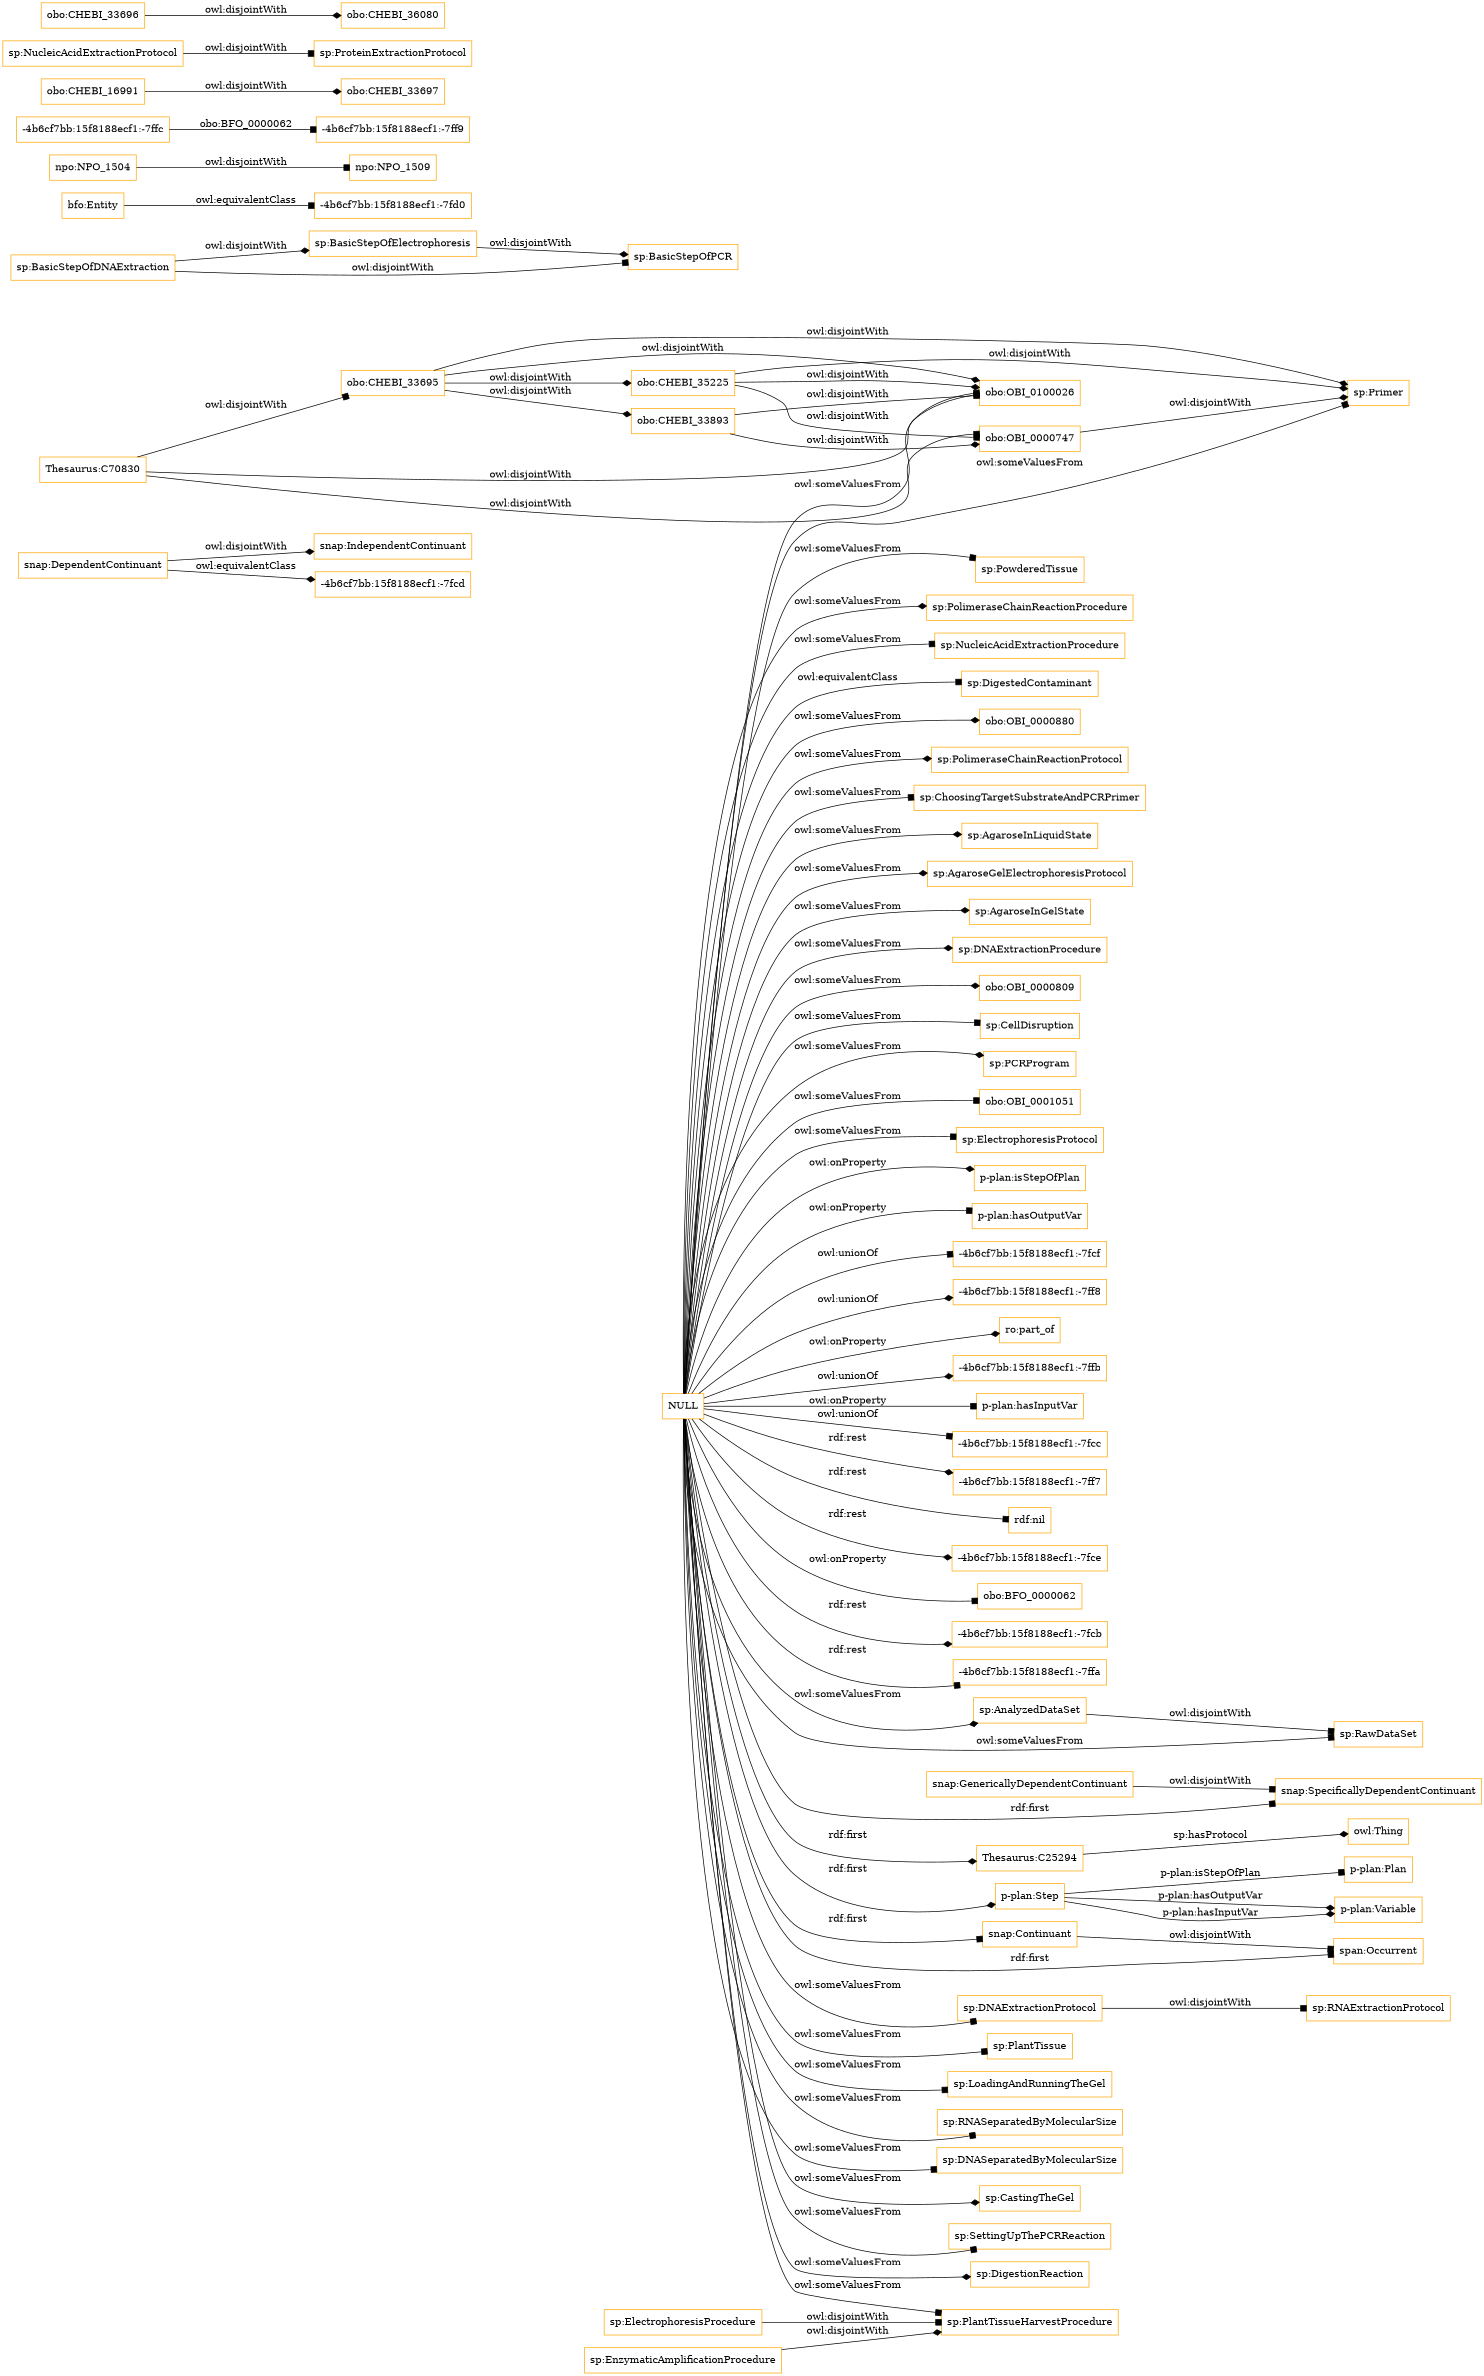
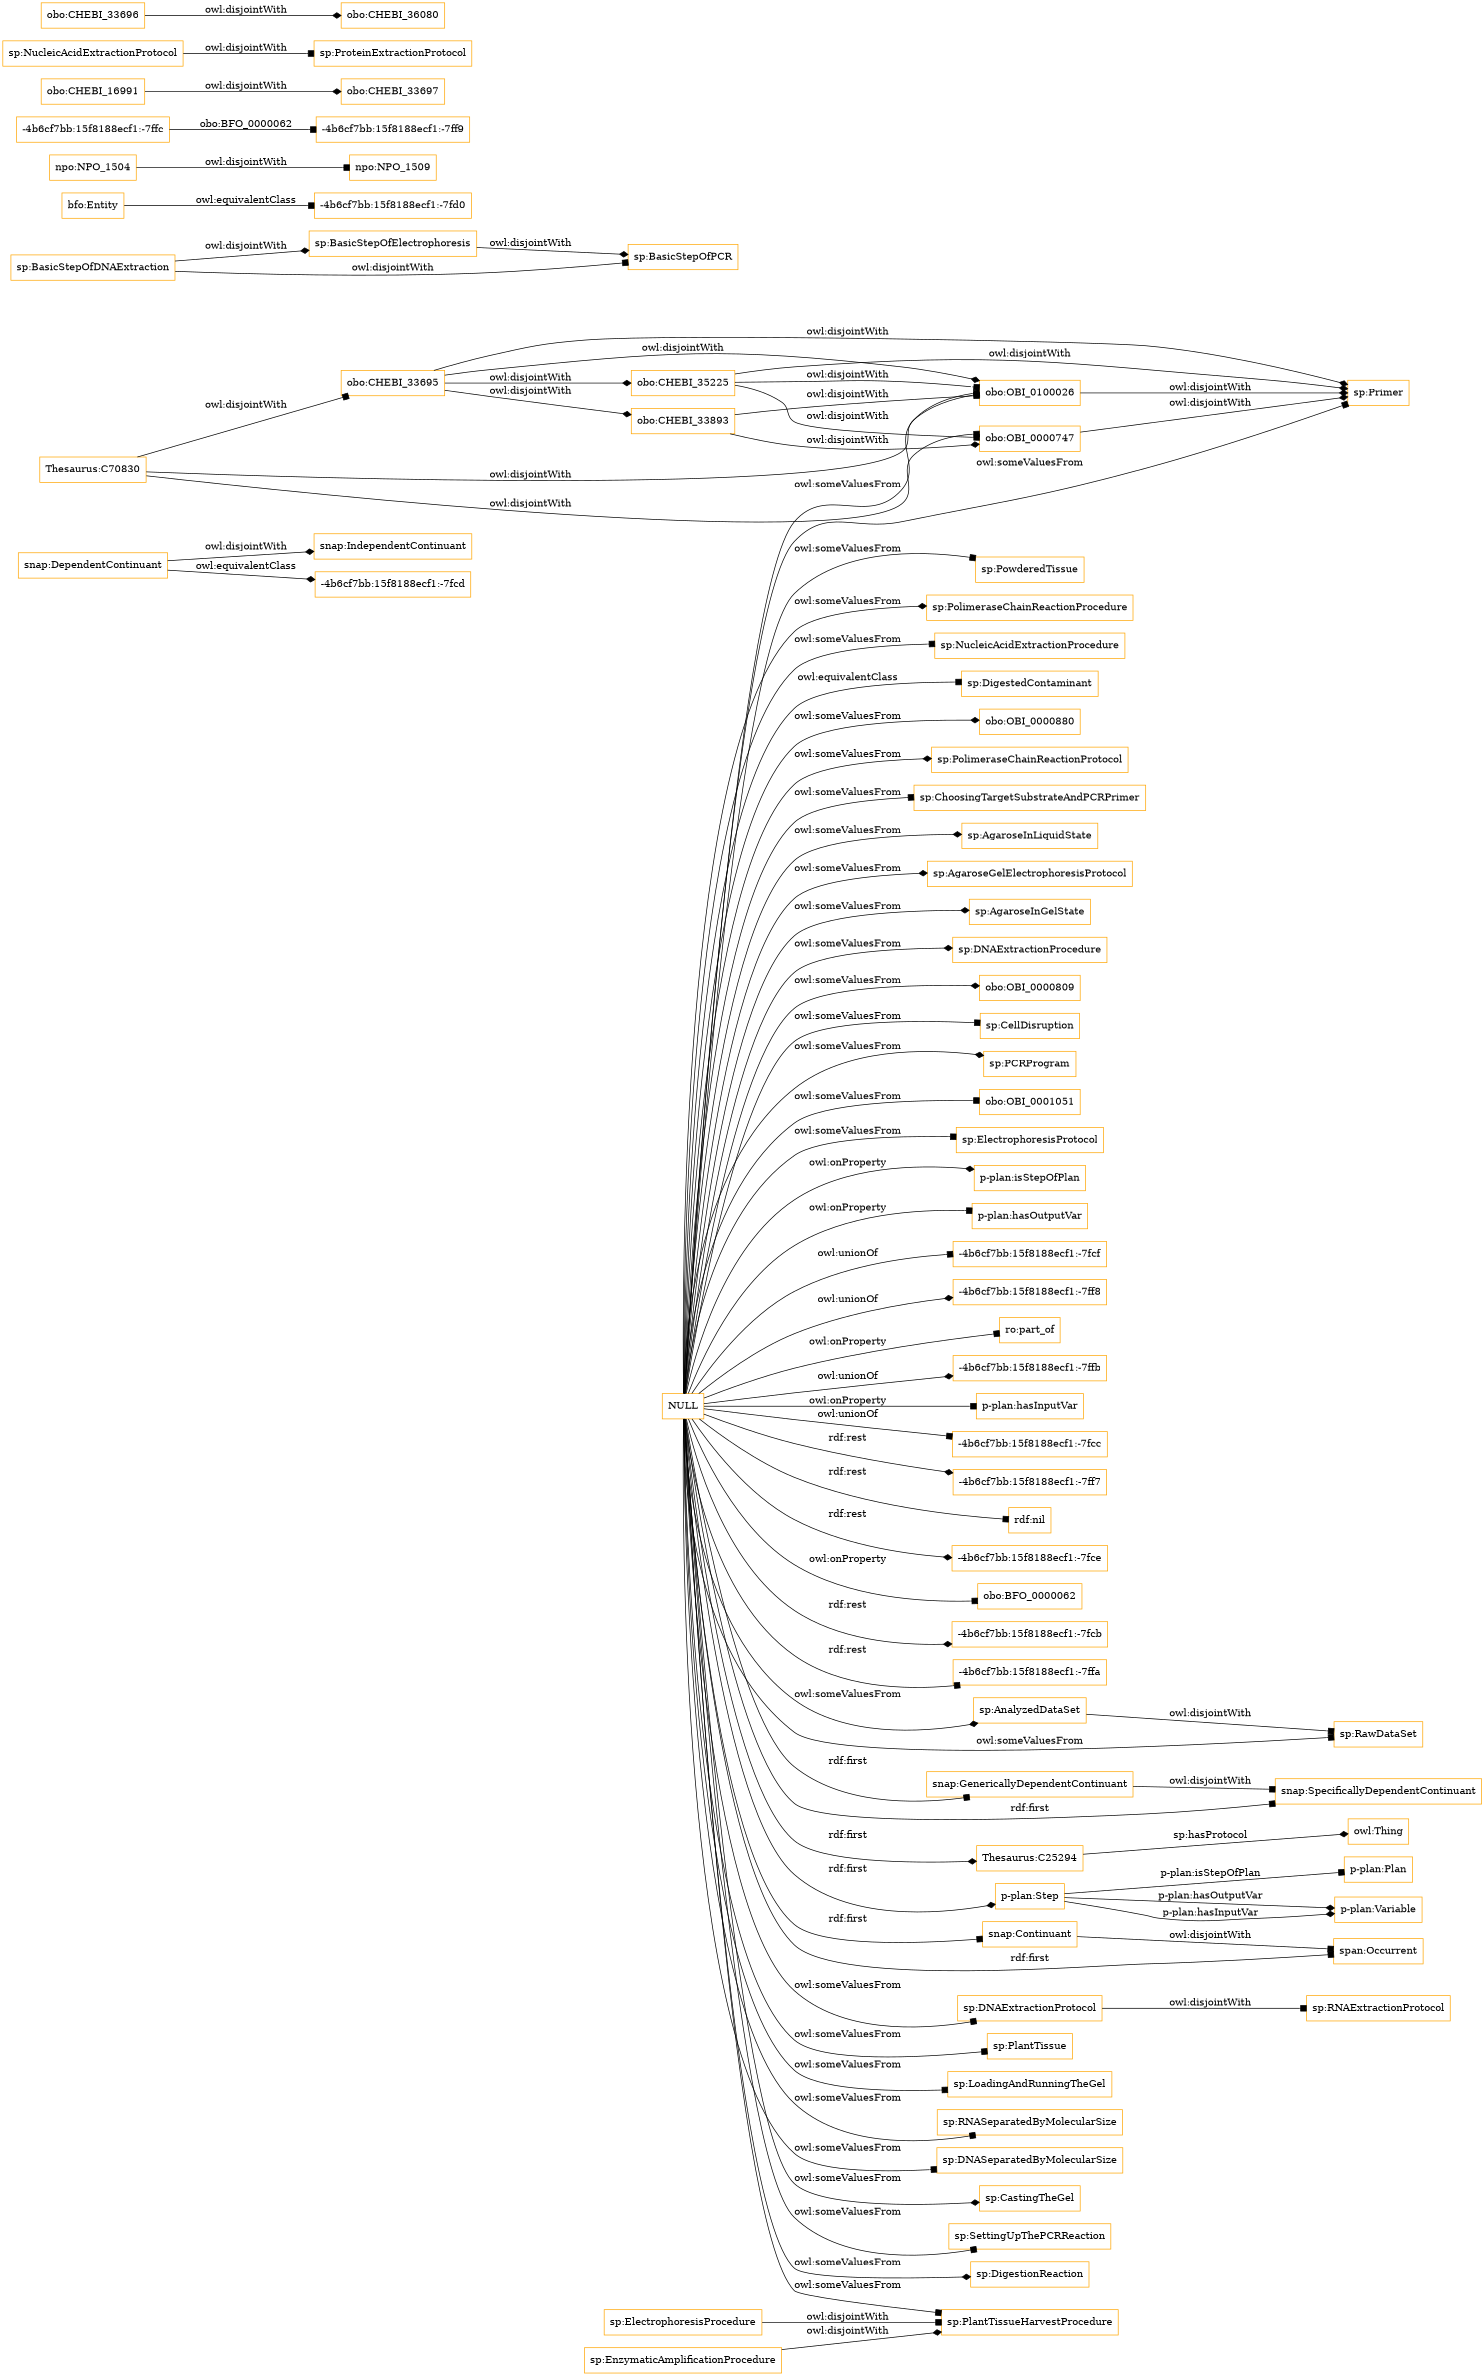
  digraph {
    rankdir=LR
    node [color=orange shape=rectangle]
    edge [arrowhead=box]
    "snap:DependentContinuant"
    "snap:IndependentContinuant"
    "-4b6cf7bb:15f8188ecf1:-7fcd"
    "Thesaurus:C70830"
    "obo:CHEBI_33695"
    "obo:OBI_0100026"
    "obo:OBI_0000747"
    "obo:CHEBI_35225"
    "sp:Primer"
    "obo:CHEBI_33893"
    "sp:BasicStepOfElectrophoresis"
    "sp:BasicStepOfPCR"
    "sp:ElectrophoresisProcedure"
    "sp:PlantTissueHarvestProcedure"
    "sp:AnalyzedDataSet"
    "sp:RawDataSet"
    "sp:EnzymaticAmplificationProcedure"
    "bfo:Entity"
    "-4b6cf7bb:15f8188ecf1:-7fd0"
    "npo:NPO_1504"
    "npo:NPO_1509"
    "snap:GenericallyDependentContinuant"
    "snap:SpecificallyDependentContinuant"
    "-4b6cf7bb:15f8188ecf1:-7ffc"
    "-4b6cf7bb:15f8188ecf1:-7ff9"
    "Thesaurus:C25294"
    "owl:Thing"
    "p-plan:Step"
    "p-plan:Variable"
    "p-plan:Plan"
    "snap:Continuant"
    "span:Occurrent"
    "sp:BasicStepOfDNAExtraction"
    "obo:CHEBI_16991"
    "obo:CHEBI_33697"
    "sp:NucleicAcidExtractionProtocol"
    "sp:ProteinExtractionProtocol"
    "obo:CHEBI_33696"
    "obo:CHEBI_36080"
    "sp:DNAExtractionProtocol"
    "sp:RNAExtractionProtocol"
    NULL
    "sp:PlantTissue"
    "sp:LoadingAndRunningTheGel"
    "sp:RNASeparatedByMolecularSize"
    "sp:DNASeparatedByMolecularSize"
    "sp:CastingTheGel"
    "sp:SettingUpThePCRReaction"
    "sp:DigestionReaction"
    "sp:PowderedTissue"
    "sp:PolimeraseChainReactionProcedure"
    "sp:NucleicAcidExtractionProcedure"
    "sp:DigestedContaminant"
    "obo:OBI_0000880"
    "sp:PolimeraseChainReactionProtocol"
    "sp:ChoosingTargetSubstrateAndPCRPrimer"
    "sp:AgaroseInLiquidState"
    "sp:AgaroseGelElectrophoresisProtocol"
    "sp:AgaroseInGelState"
    "sp:DNAExtractionProcedure"
    "obo:OBI_0000809"
    "sp:CellDisruption"
    "sp:PCRProgram"
    "obo:OBI_0001051"
    "sp:ElectrophoresisProtocol"
    "p-plan:isStepOfPlan"
    "p-plan:hasOutputVar"
    "-4b6cf7bb:15f8188ecf1:-7fcf"
    "-4b6cf7bb:15f8188ecf1:-7ff8"
    "ro:part_of"
    "-4b6cf7bb:15f8188ecf1:-7ffb"
    "p-plan:hasInputVar"
    "-4b6cf7bb:15f8188ecf1:-7fcc"
    "-4b6cf7bb:15f8188ecf1:-7ff7"
    "rdf:nil"
    "-4b6cf7bb:15f8188ecf1:-7fce"
    "obo:BFO_0000062"
    "-4b6cf7bb:15f8188ecf1:-7fcb"
    "-4b6cf7bb:15f8188ecf1:-7ffa"
    "snap:DependentContinuant" -> "snap:IndependentContinuant" [arrowhead=diamond label="owl:disjointWith"]
    "snap:DependentContinuant" -> "-4b6cf7bb:15f8188ecf1:-7fcd" [arrowhead=diamond label="owl:equivalentClass"]
    "Thesaurus:C70830" -> "obo:CHEBI_33695" [label="owl:disjointWith"]
    "Thesaurus:C70830" -> "obo:OBI_0100026" [label="owl:disjointWith"]
    "Thesaurus:C70830" -> "obo:OBI_0000747" [label="owl:disjointWith"]
    "obo:CHEBI_33695" -> "obo:OBI_0100026" [arrowhead=diamond label="owl:disjointWith"]
    "obo:CHEBI_33695" -> "obo:CHEBI_35225" [arrowhead=diamond label="owl:disjointWith"]
    "obo:CHEBI_33695" -> "sp:Primer" [arrowhead=diamond label="owl:disjointWith"]
    "obo:CHEBI_33695" -> "obo:CHEBI_33893" [arrowhead=diamond label="owl:disjointWith"]
+   "obo:OBI_0100026" -> "sp:Primer" [arrowhead=diamond label="owl:disjointWith"]
    "obo:OBI_0000747" -> "sp:Primer" [arrowhead=diamond label="owl:disjointWith"]
-   "obo:CHEBI_35225" -> "obo:OBI_0100026" [arrowhead=diamond label="owl:disjointWith"]
+   "obo:CHEBI_35225" -> "obo:OBI_0100026" [label="owl:disjointWith"]
    "obo:CHEBI_35225" -> "obo:OBI_0000747" [label="owl:disjointWith"]
    "obo:CHEBI_35225" -> "sp:Primer" [arrowhead=diamond label="owl:disjointWith"]
    "obo:CHEBI_33893" -> "obo:OBI_0100026" [label="owl:disjointWith"]
    "obo:CHEBI_33893" -> "obo:OBI_0000747" [arrowhead=diamond label="owl:disjointWith"]
    "sp:BasicStepOfElectrophoresis" -> "sp:BasicStepOfPCR" [arrowhead=diamond label="owl:disjointWith"]
    "sp:ElectrophoresisProcedure" -> "sp:PlantTissueHarvestProcedure" [label="owl:disjointWith"]
    "sp:AnalyzedDataSet" -> "sp:RawDataSet" [label="owl:disjointWith"]
    "sp:EnzymaticAmplificationProcedure" -> "sp:PlantTissueHarvestProcedure" [arrowhead=diamond label="owl:disjointWith"]
    "bfo:Entity" -> "-4b6cf7bb:15f8188ecf1:-7fd0" [label="owl:equivalentClass"]
    "npo:NPO_1504" -> "npo:NPO_1509" [label="owl:disjointWith"]
    "snap:GenericallyDependentContinuant" -> "snap:SpecificallyDependentContinuant" [label="owl:disjointWith"]
    "-4b6cf7bb:15f8188ecf1:-7ffc" -> "-4b6cf7bb:15f8188ecf1:-7ff9" [label="obo:BFO_0000062"]
    "Thesaurus:C25294" -> "owl:Thing" [arrowhead=diamond label="sp:hasProtocol"]
    "p-plan:Step" -> "p-plan:Variable" [arrowhead=diamond label="p-plan:hasOutputVar"]
    "p-plan:Step" -> "p-plan:Variable" [arrowhead=diamond label="p-plan:hasInputVar"]
    "p-plan:Step" -> "p-plan:Plan" [label="p-plan:isStepOfPlan"]
    "snap:Continuant" -> "span:Occurrent" [label="owl:disjointWith"]
    "sp:BasicStepOfDNAExtraction" -> "sp:BasicStepOfElectrophoresis" [arrowhead=diamond label="owl:disjointWith"]
    "sp:BasicStepOfDNAExtraction" -> "sp:BasicStepOfPCR" [label="owl:disjointWith"]
    "obo:CHEBI_16991" -> "obo:CHEBI_33697" [arrowhead=diamond label="owl:disjointWith"]
    "sp:NucleicAcidExtractionProtocol" -> "sp:ProteinExtractionProtocol" [label="owl:disjointWith"]
    "obo:CHEBI_33696" -> "obo:CHEBI_36080" [arrowhead=diamond label="owl:disjointWith"]
    "sp:DNAExtractionProtocol" -> "sp:RNAExtractionProtocol" [label="owl:disjointWith"]
    NULL -> "obo:OBI_0100026" [label="owl:someValuesFrom"]
    NULL -> "sp:Primer" [label="owl:someValuesFrom"]
    NULL -> "sp:PlantTissueHarvestProcedure" [label="owl:someValuesFrom"]
    NULL -> "sp:AnalyzedDataSet" [arrowhead=diamond label="owl:someValuesFrom"]
    NULL -> "sp:RawDataSet" [label="owl:someValuesFrom"]
+   NULL -> "snap:GenericallyDependentContinuant" [label="rdf:first"]
    NULL -> "snap:SpecificallyDependentContinuant" [label="rdf:first"]
    NULL -> "Thesaurus:C25294" [arrowhead=diamond label="rdf:first"]
    NULL -> "p-plan:Step" [arrowhead=diamond label="rdf:first"]
    NULL -> "snap:Continuant" [label="rdf:first"]
    NULL -> "span:Occurrent" [label="rdf:first"]
    NULL -> "sp:DNAExtractionProtocol" [label="owl:someValuesFrom"]
    NULL -> "sp:PlantTissue" [label="owl:someValuesFrom"]
    NULL -> "sp:LoadingAndRunningTheGel" [label="owl:someValuesFrom"]
    NULL -> "sp:RNASeparatedByMolecularSize" [label="owl:someValuesFrom"]
    NULL -> "sp:DNASeparatedByMolecularSize" [label="owl:someValuesFrom"]
    NULL -> "sp:CastingTheGel" [arrowhead=diamond label="owl:someValuesFrom"]
    NULL -> "sp:SettingUpThePCRReaction" [label="owl:someValuesFrom"]
    NULL -> "sp:DigestionReaction" [arrowhead=diamond label="owl:someValuesFrom"]
    NULL -> "sp:PowderedTissue" [label="owl:someValuesFrom"]
    NULL -> "sp:PolimeraseChainReactionProcedure" [arrowhead=diamond label="owl:someValuesFrom"]
    NULL -> "sp:NucleicAcidExtractionProcedure" [label="owl:someValuesFrom"]
    NULL -> "sp:DigestedContaminant" [label="owl:equivalentClass"]
    NULL -> "obo:OBI_0000880" [arrowhead=diamond label="owl:someValuesFrom"]
    NULL -> "sp:PolimeraseChainReactionProtocol" [arrowhead=diamond label="owl:someValuesFrom"]
    NULL -> "sp:ChoosingTargetSubstrateAndPCRPrimer" [label="owl:someValuesFrom"]
    NULL -> "sp:AgaroseInLiquidState" [arrowhead=diamond label="owl:someValuesFrom"]
    NULL -> "sp:AgaroseGelElectrophoresisProtocol" [arrowhead=diamond label="owl:someValuesFrom"]
    NULL -> "sp:AgaroseInGelState" [arrowhead=diamond label="owl:someValuesFrom"]
    NULL -> "sp:DNAExtractionProcedure" [arrowhead=diamond label="owl:someValuesFrom"]
    NULL -> "obo:OBI_0000809" [arrowhead=diamond label="owl:someValuesFrom"]
    NULL -> "sp:CellDisruption" [label="owl:someValuesFrom"]
    NULL -> "sp:PCRProgram" [arrowhead=diamond label="owl:someValuesFrom"]
    NULL -> "obo:OBI_0001051" [label="owl:someValuesFrom"]
    NULL -> "sp:ElectrophoresisProtocol" [label="owl:someValuesFrom"]
    NULL -> "p-plan:isStepOfPlan" [arrowhead=diamond label="owl:onProperty"]
    NULL -> "p-plan:hasOutputVar" [label="owl:onProperty"]
    NULL -> "-4b6cf7bb:15f8188ecf1:-7fcf" [label="owl:unionOf"]
    NULL -> "-4b6cf7bb:15f8188ecf1:-7ff8" [arrowhead=diamond label="owl:unionOf"]
-   NULL -> "ro:part_of" [arrowhead=diamond label="owl:onProperty"]
+   NULL -> "ro:part_of" [label="owl:onProperty"]
    NULL -> "-4b6cf7bb:15f8188ecf1:-7ffb" [arrowhead=diamond label="owl:unionOf"]
    NULL -> "p-plan:hasInputVar" [label="owl:onProperty"]
    NULL -> "-4b6cf7bb:15f8188ecf1:-7fcc" [label="owl:unionOf"]
    NULL -> "-4b6cf7bb:15f8188ecf1:-7ff7" [arrowhead=diamond label="rdf:rest"]
    NULL -> "rdf:nil" [label="rdf:rest"]
    NULL -> "-4b6cf7bb:15f8188ecf1:-7fce" [arrowhead=diamond label="rdf:rest"]
    NULL -> "obo:BFO_0000062" [label="owl:onProperty"]
    NULL -> "-4b6cf7bb:15f8188ecf1:-7fcb" [arrowhead=diamond label="rdf:rest"]
    NULL -> "-4b6cf7bb:15f8188ecf1:-7ffa" [label="rdf:rest"]
  }
